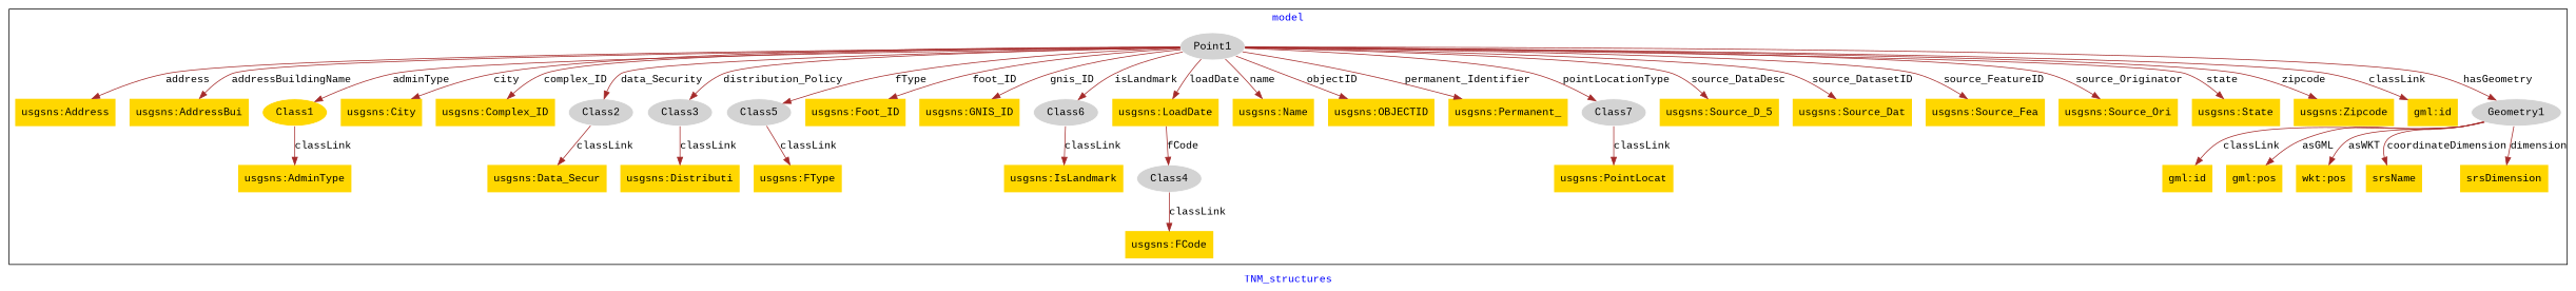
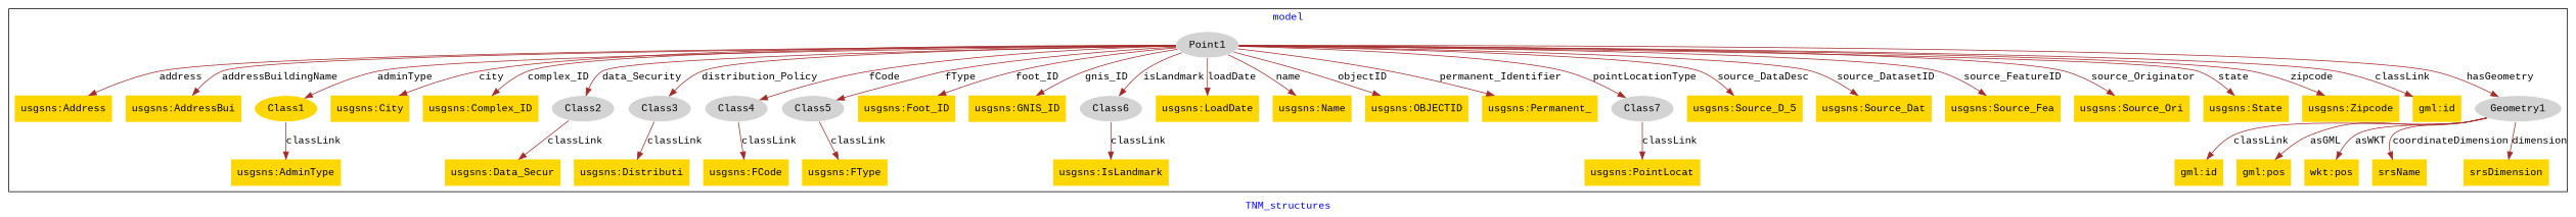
  digraph {
    fontcolor=blue
    fontname="Liberation Mono"
    label=TNM_structures
    remincross=true
    node [fillcolor=gold fontname="Liberation Mono" style=filled shape=plaintext]
    edge [color=brown fontcolor=black fontname="Liberation Mono"]
    n1 [color=white fillcolor=lightgray label=Point1 shape=""]
    n2 [label="usgsns:Address"]
    n3 [label="usgsns:AddressBui"]
    n4 [color=white label=Class1 shape=""]
    n5 [label="usgsns:City"]
    n6 [label="usgsns:Complex_ID"]
    n7 [color=white fillcolor=lightgray label=Class2 shape=""]
    n8 [color=white fillcolor=lightgray label=Class3 shape=""]
    n9 [color=white fillcolor=lightgray label=Class4 shape=""]
    n10 [color=white fillcolor=lightgray label=Class5 shape=""]
    n11 [label="usgsns:Foot_ID"]
    n12 [label="usgsns:GNIS_ID"]
    n13 [color=white fillcolor=lightgray label=Class6 shape=""]
    n14 [label="usgsns:LoadDate"]
    n15 [label="usgsns:Name"]
    n16 [label="usgsns:OBJECTID"]
    n17 [label="usgsns:Permanent_"]
    n18 [color=white fillcolor=lightgray label=Class7 shape=""]
    n19 [label="usgsns:Source_D_5"]
    n20 [label="usgsns:Source_Dat"]
    n21 [label="usgsns:Source_Fea"]
    n22 [label="usgsns:Source_Ori"]
    n23 [label="usgsns:State"]
    n24 [label="usgsns:Zipcode"]
    n25 [label="gml:id"]
    n26 [color=white fillcolor=lightgray label=Geometry1 shape=""]
    n27 [label="gml:id"]
    n28 [label="gml:pos"]
    n29 [label="wkt:pos"]
    n30 [label=srsName]
    n31 [label=srsDimension]
    n32 [label="usgsns:AdminType"]
    n33 [label="usgsns:Data_Secur"]
    n34 [label="usgsns:Distributi"]
    n35 [label="usgsns:FCode"]
    n36 [label="usgsns:FType"]
    n37 [label="usgsns:IsLandmark"]
    n38 [label="usgsns:PointLocat"]
    subgraph cluster_1 {
      label=model
      n1
      n2
      n3
      n4
      n5
      n6
      n7
      n8
      n9
      n10
      n11
      n12
      n13
      n14
      n15
      n16
      n17
      n18
      n19
      n20
      n21
      n22
      n23
      n24
      n25
      n26
      n27
      n28
      n29
      n30
      n31
      n32
      n33
      n34
      n35
      n36
      n37
      n38
    }
    n1 -> n2 [label=address]
    n1 -> n3 [label=addressBuildingName]
    n1 -> n4 [label=adminType]
    n1 -> n5 [label=city]
    n1 -> n6 [label=complex_ID]
    n1 -> n7 [label=data_Security]
    n1 -> n8 [label=distribution_Policy]
-   n14 -> n9 [label=fCode]
+   n1 -> n9 [label=fCode]
    n1 -> n10 [label=fType]
    n1 -> n11 [label=foot_ID]
    n1 -> n12 [label=gnis_ID]
    n1 -> n13 [label=isLandmark]
    n1 -> n14 [label=loadDate]
    n1 -> n15 [label=name]
    n1 -> n16 [label=objectID]
    n1 -> n17 [label=permanent_Identifier]
    n1 -> n18 [label=pointLocationType]
    n1 -> n19 [label=source_DataDesc]
    n1 -> n20 [label=source_DatasetID]
    n1 -> n21 [label=source_FeatureID]
    n1 -> n22 [label=source_Originator]
    n1 -> n23 [label=state]
    n1 -> n24 [label=zipcode]
    n1 -> n25 [label=classLink]
    n1 -> n26 [label=hasGeometry]
    n4 -> n32 [label=classLink]
    n7 -> n33 [label=classLink]
    n8 -> n34 [label=classLink]
    n9 -> n35 [label=classLink]
    n10 -> n36 [label=classLink]
    n13 -> n37 [label=classLink]
    n18 -> n38 [label=classLink]
    n26 -> n27 [label=classLink]
    n26 -> n28 [label=asGML]
    n26 -> n29 [label=asWKT]
    n26 -> n30 [label=coordinateDimension]
    n26 -> n31 [label=dimension]
  }
